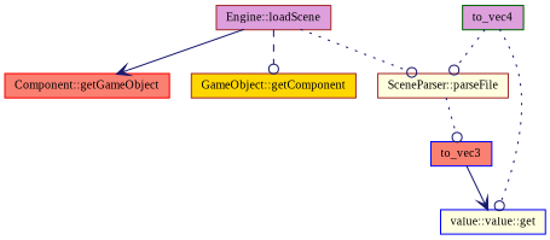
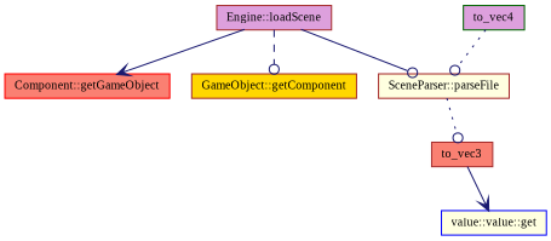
  digraph {
    fontname="Liberation Serif"
    rankdir=TB
    node [color=brown fillcolor=plum fontname="Liberation Serif" fontsize=10 shape=record style=filled]
    edge [arrowhead=odot color=midnightblue fontname="Liberation Serif" fontsize=10 labelfontname=Helvetica labelfontsize=10 style=solid]
    n1 [fontcolor=black height=0.2 label="Engine::loadScene" width=0.4]
    n2 [fillcolor=lightyellow height=0.2 label="SceneParser::parseFile" width=0.4]
    n3 [color=red fillcolor=salmon height=0.2 label="Component::getGameObject" width=0.4]
    n4 [fillcolor=gold height=0.2 label="GameObject::getComponent" width=0.4]
-   n5 [color=blue fillcolor=salmon height=0.2 label=to_vec3 width=0.4]
+   n5 [fillcolor=salmon height=0.2 label=to_vec3 width=0.4]
    n6 [color=darkgreen height=0.2 label=to_vec4 width=0.4]
    n7 [color=blue fillcolor=lightyellow height=0.2 label="value::value::get" width=0.4]
-   n1 -> n2 [style=dotted]
+   n1 -> n2
    n1 -> n3 [arrowhead=vee]
    n1 -> n4 [style=dashed]
    n2 -> n5 [style=dotted]
    n5 -> n7 [arrowhead=vee]
    n6 -> n2 [style=dotted]
-   n6 -> n7 [style=dotted]
  }
